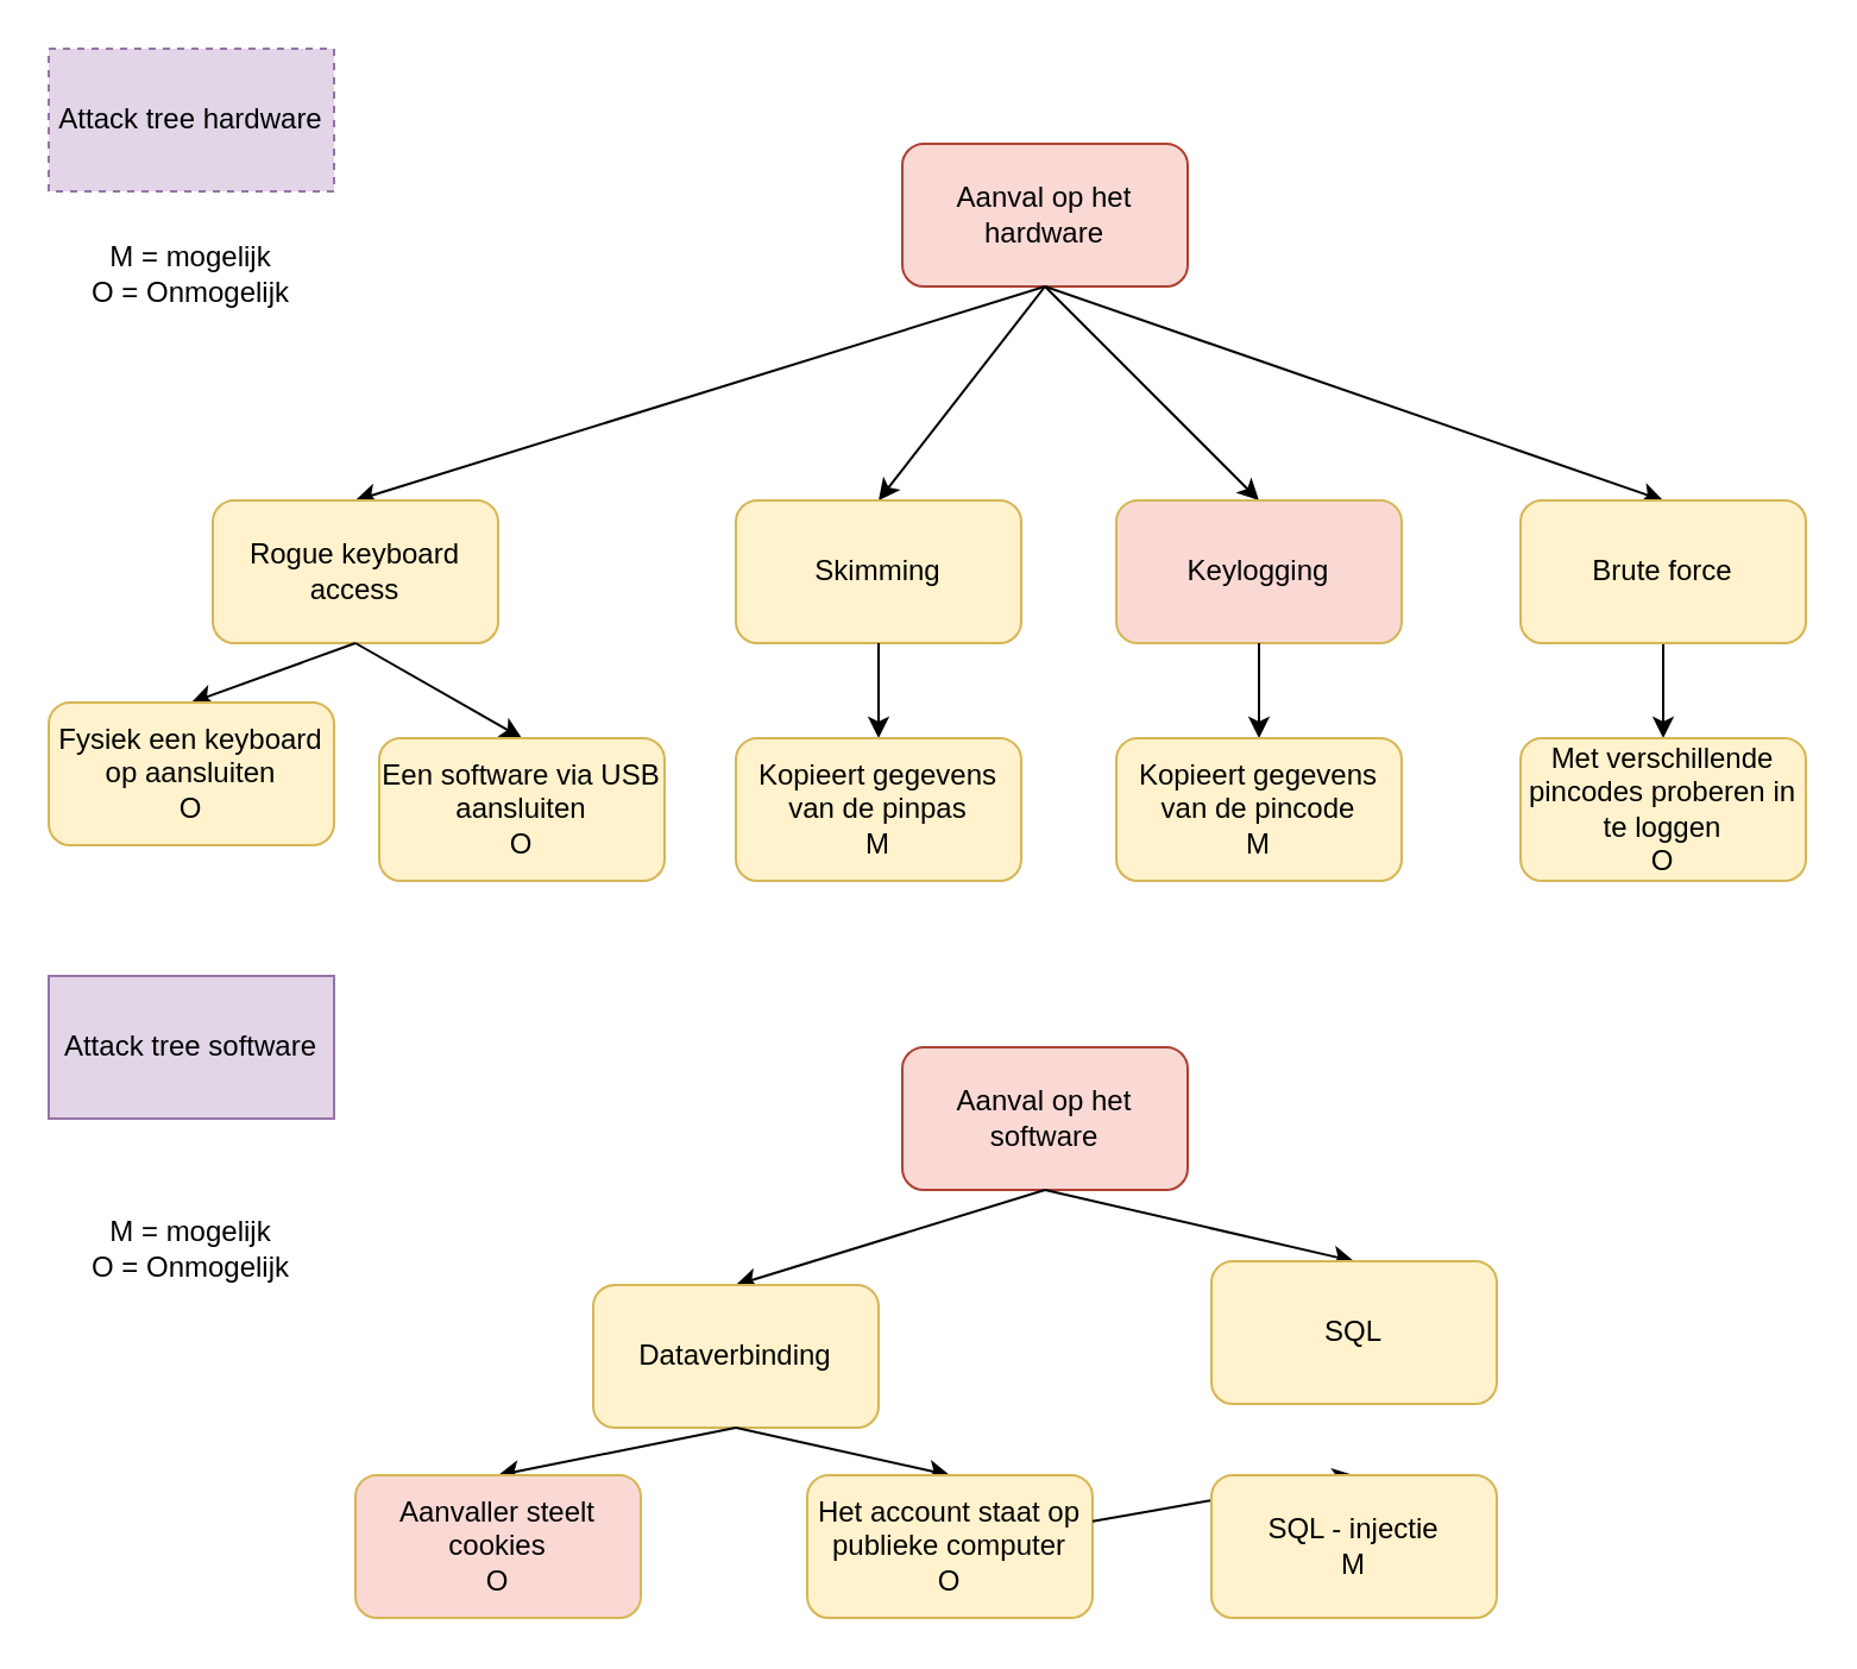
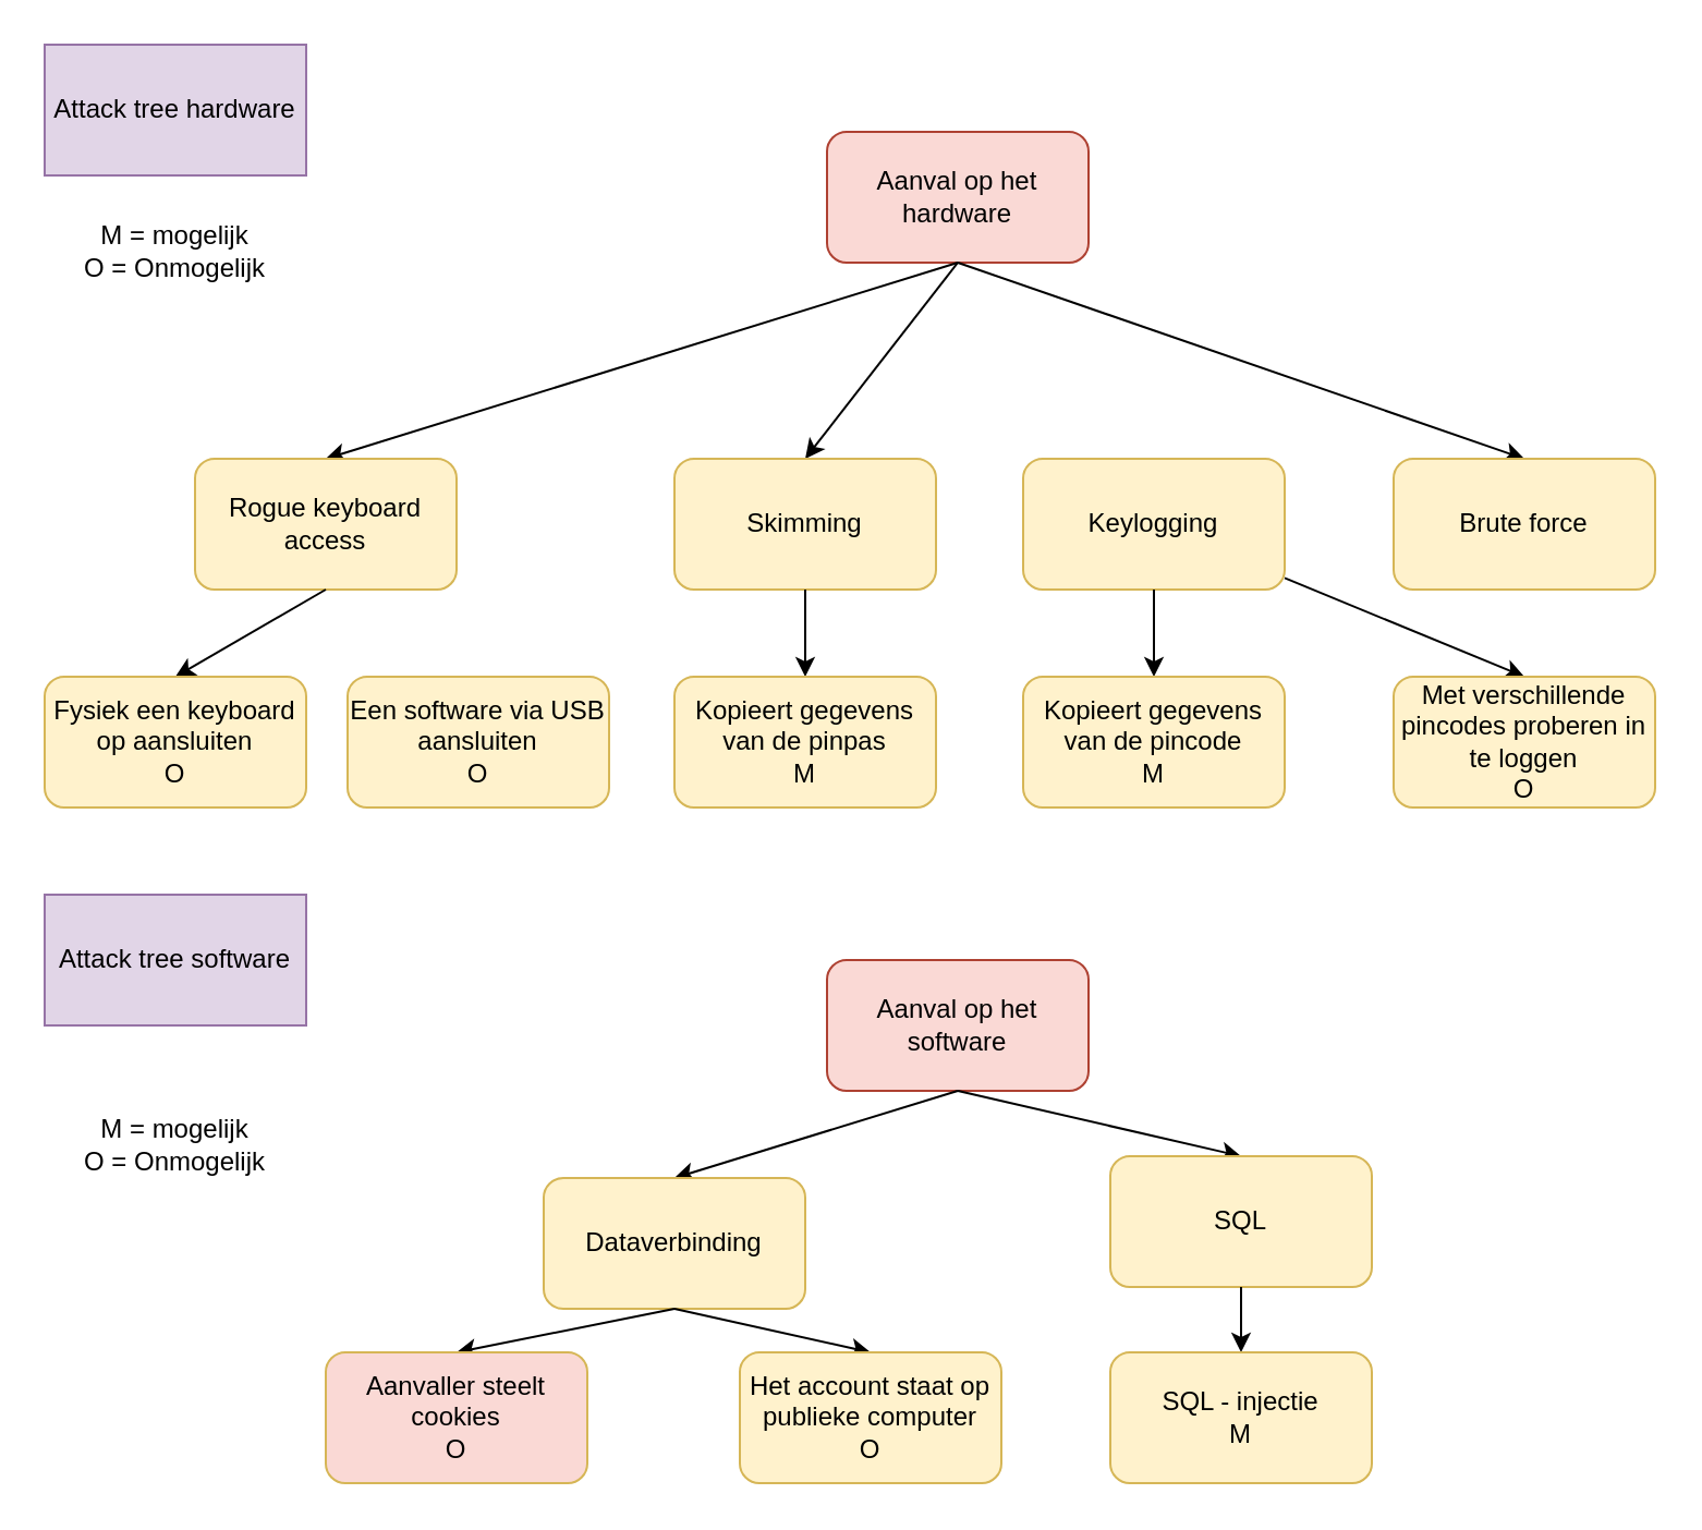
  <mxCell id="0" />
  <mxCell id="1" parent="0" />
  <mxCell id="2" value="Aanval op het hardware" style="rounded=1;whiteSpace=wrap;html=1;fillColor=#fad9d5;strokeColor=#ae4132;" parent="1" vertex="1"><mxGeometry x="379" y="60" width="120" height="60" as="geometry" /></mxCell>
  <mxCell id="3" style="edgeStyle=none;rounded=0;orthogonalLoop=1;jettySize=auto;html=1;exitX=0.5;exitY=0;exitDx=0;exitDy=0;entryX=0.5;entryY=1;entryDx=0;entryDy=0;startArrow=classic;startFill=1;endArrow=none;endFill=0;" parent="1" source="4" target="2" edge="1"><mxGeometry relative="1" as="geometry" /></mxCell>
  <mxCell id="4" value="&lt;div&gt;Rogue keyboard access&lt;/div&gt;" style="rounded=1;whiteSpace=wrap;html=1;fillColor=#fff2cc;strokeColor=#d6b656;" parent="1" vertex="1"><mxGeometry x="89" y="210" width="120" height="60" as="geometry" /></mxCell>
  <mxCell id="5" style="edgeStyle=none;rounded=0;orthogonalLoop=1;jettySize=auto;html=1;exitX=0.5;exitY=0;exitDx=0;exitDy=0;entryX=0.5;entryY=1;entryDx=0;entryDy=0;startArrow=classic;startFill=1;endArrow=none;endFill=0;" parent="1" source="6" target="2" edge="1"><mxGeometry relative="1" as="geometry" /></mxCell>
  <mxCell id="6" value="&lt;div&gt;Skimming&lt;/div&gt;" style="rounded=1;whiteSpace=wrap;html=1;fillColor=#fff2cc;strokeColor=#d6b656;" parent="1" vertex="1"><mxGeometry x="309" y="210" width="120" height="60" as="geometry" /></mxCell>
- <mxCell id="7" style="edgeStyle=none;rounded=0;orthogonalLoop=1;jettySize=auto;html=1;exitX=0.5;exitY=0;exitDx=0;exitDy=0;entryX=0.5;entryY=1;entryDx=0;entryDy=0;startArrow=classic;startFill=1;endArrow=none;endFill=0;" parent="1" source="8" target="2" edge="1"><mxGeometry relative="1" as="geometry" /></mxCell>
- <mxCell id="8" value="&lt;div&gt;Keylogging&lt;/div&gt;" style="rounded=1;whiteSpace=wrap;html=1;fillColor=#fad9d5;strokeColor=#d6b656;" parent="1" vertex="1"><mxGeometry x="469" y="210" width="120" height="60" as="geometry" /></mxCell>
- <mxCell id="9" value="Attack tree hardware" style="rounded=0;whiteSpace=wrap;html=1;fillColor=#e1d5e7;strokeColor=#9673a6;dashed=1;" parent="1" vertex="1"><mxGeometry x="20" y="20" width="120" height="60" as="geometry" /></mxCell>
+ <mxCell id="8" value="&lt;div&gt;Keylogging&lt;/div&gt;" style="rounded=1;whiteSpace=wrap;html=1;fillColor=#fff2cc;strokeColor=#d6b656;" parent="1" vertex="1"><mxGeometry x="469" y="210" width="120" height="60" as="geometry" /></mxCell>
+ <mxCell id="9" value="Attack tree hardware" style="rounded=0;whiteSpace=wrap;html=1;fillColor=#e1d5e7;strokeColor=#9673a6;" parent="1" vertex="1"><mxGeometry x="20" y="20" width="120" height="60" as="geometry" /></mxCell>
  <mxCell id="10" value="Attack tree software" style="rounded=0;whiteSpace=wrap;html=1;fillColor=#e1d5e7;strokeColor=#9673a6;" parent="1" vertex="1"><mxGeometry x="20" y="410" width="120" height="60" as="geometry" /></mxCell>
  <mxCell id="11" value="Aanval op het software" style="rounded=1;whiteSpace=wrap;html=1;fillColor=#fad9d5;strokeColor=#ae4132;" parent="1" vertex="1"><mxGeometry x="379" y="440" width="120" height="60" as="geometry" /></mxCell>
  <mxCell id="12" style="edgeStyle=none;rounded=0;orthogonalLoop=1;jettySize=auto;html=1;exitX=0.5;exitY=0;exitDx=0;exitDy=0;entryX=0.5;entryY=1;entryDx=0;entryDy=0;startArrow=classic;startFill=1;endArrow=none;endFill=0;" parent="1" source="13" target="11" edge="1"><mxGeometry relative="1" as="geometry" /></mxCell>
  <mxCell id="13" value="SQL" style="rounded=1;whiteSpace=wrap;html=1;fillColor=#fff2cc;strokeColor=#d6b656;" parent="1" vertex="1"><mxGeometry x="509" y="530" width="120" height="60" as="geometry" /></mxCell>
  <mxCell id="14" style="edgeStyle=none;rounded=0;orthogonalLoop=1;jettySize=auto;html=1;exitX=0.5;exitY=0;exitDx=0;exitDy=0;entryX=0.5;entryY=1;entryDx=0;entryDy=0;startArrow=classic;startFill=1;endArrow=none;endFill=0;" parent="1" source="15" target="6" edge="1"><mxGeometry relative="1" as="geometry" /></mxCell>
  <mxCell id="15" value="&lt;div&gt;Kopieert gegevens van de pinpas&lt;/div&gt;&lt;div&gt;M&lt;br&gt;&lt;/div&gt;" style="rounded=1;whiteSpace=wrap;html=1;fillColor=#fff2cc;strokeColor=#d6b656;" parent="1" vertex="1"><mxGeometry x="309" y="310" width="120" height="60" as="geometry" /></mxCell>
  <mxCell id="16" style="edgeStyle=none;rounded=0;orthogonalLoop=1;jettySize=auto;html=1;exitX=0.5;exitY=0;exitDx=0;exitDy=0;entryX=0.5;entryY=1;entryDx=0;entryDy=0;startArrow=classic;startFill=1;endArrow=none;endFill=0;" parent="1" source="17" target="8" edge="1"><mxGeometry relative="1" as="geometry" /></mxCell>
  <mxCell id="17" value="&lt;div&gt;Kopieert gegevens van de pincode&lt;/div&gt;M" style="rounded=1;whiteSpace=wrap;html=1;fillColor=#fff2cc;strokeColor=#d6b656;" parent="1" vertex="1"><mxGeometry x="469" y="310" width="120" height="60" as="geometry" /></mxCell>
- <mxCell id="18" style="edgeStyle=none;rounded=0;orthogonalLoop=1;jettySize=auto;html=1;exitX=0.5;exitY=0;exitDx=0;exitDy=0;entryX=0.5;entryY=1;entryDx=0;entryDy=0;startArrow=classic;startFill=1;endArrow=none;endFill=0;" parent="1" source="19" target="22" edge="1"><mxGeometry relative="1" as="geometry" /></mxCell>
+ <mxCell id="18" style="edgeStyle=none;rounded=0;orthogonalLoop=1;jettySize=auto;html=1;exitX=0.5;exitY=0;exitDx=0;exitDy=0;startArrow=classic;startFill=1;endArrow=none;endFill=0;" parent="1" source="19" target="8" edge="1"><mxGeometry relative="1" as="geometry" /></mxCell>
  <mxCell id="19" value="&lt;div&gt;Met verschillende pincodes proberen in te loggen&lt;/div&gt;O" style="rounded=1;whiteSpace=wrap;html=1;fillColor=#fff2cc;strokeColor=#d6b656;" parent="1" vertex="1"><mxGeometry x="639" y="310" width="120" height="60" as="geometry" /></mxCell>
  <mxCell id="20" value="&lt;div&gt;M = mogelijk &lt;br&gt;&lt;/div&gt;&lt;div&gt;O = Onmogelijk&lt;br&gt;&lt;/div&gt;" style="text;html=1;strokeColor=none;fillColor=none;align=center;verticalAlign=middle;whiteSpace=wrap;rounded=0;" parent="1" vertex="1"><mxGeometry x="35" y="90" width="90" height="50" as="geometry" /></mxCell>
  <mxCell id="21" style="edgeStyle=none;rounded=0;orthogonalLoop=1;jettySize=auto;html=1;exitX=0.5;exitY=0;exitDx=0;exitDy=0;entryX=0.5;entryY=1;entryDx=0;entryDy=0;startArrow=classic;startFill=1;endArrow=none;endFill=0;" parent="1" source="22" target="2" edge="1"><mxGeometry relative="1" as="geometry" /></mxCell>
  <mxCell id="22" value="&lt;div&gt;Brute force&lt;/div&gt;" style="rounded=1;whiteSpace=wrap;html=1;fillColor=#fff2cc;strokeColor=#d6b656;" parent="1" vertex="1"><mxGeometry x="639" y="210" width="120" height="60" as="geometry" /></mxCell>
  <mxCell id="23" style="edgeStyle=none;rounded=0;orthogonalLoop=1;jettySize=auto;html=1;exitX=0.5;exitY=0;exitDx=0;exitDy=0;entryX=0.5;entryY=1;entryDx=0;entryDy=0;startArrow=classic;startFill=1;endArrow=none;endFill=0;" parent="1" source="24" target="4" edge="1"><mxGeometry relative="1" as="geometry" /></mxCell>
- <mxCell id="24" value="&lt;div&gt;Fysiek een keyboard op aansluiten&lt;/div&gt;&lt;div&gt;O&lt;br&gt;&lt;/div&gt;" style="rounded=1;whiteSpace=wrap;html=1;fillColor=#fff2cc;strokeColor=#d6b656;" parent="1" vertex="1"><mxGeometry x="20" y="295" width="120" height="60" as="geometry" /></mxCell>
- <mxCell id="25" style="edgeStyle=none;rounded=0;orthogonalLoop=1;jettySize=auto;html=1;exitX=0.5;exitY=0;exitDx=0;exitDy=0;entryX=0.5;entryY=1;entryDx=0;entryDy=0;startArrow=classic;startFill=1;endArrow=none;endFill=0;" parent="1" source="26" target="4" edge="1"><mxGeometry relative="1" as="geometry" /></mxCell>
+ <mxCell id="24" value="&lt;div&gt;Fysiek een keyboard op aansluiten&lt;/div&gt;&lt;div&gt;O&lt;br&gt;&lt;/div&gt;" style="rounded=1;whiteSpace=wrap;html=1;fillColor=#fff2cc;strokeColor=#d6b656;" parent="1" vertex="1"><mxGeometry x="20" y="310" width="120" height="60" as="geometry" /></mxCell>
  <mxCell id="26" value="&lt;div&gt;Een software via USB aansluiten&lt;/div&gt;&lt;div&gt;O&lt;br&gt;&lt;/div&gt;" style="rounded=1;whiteSpace=wrap;html=1;fillColor=#fff2cc;strokeColor=#d6b656;" parent="1" vertex="1"><mxGeometry x="159" y="310" width="120" height="60" as="geometry" /></mxCell>
  <mxCell id="27" style="edgeStyle=none;rounded=0;orthogonalLoop=1;jettySize=auto;html=1;exitX=0.5;exitY=0;exitDx=0;exitDy=0;entryX=0.5;entryY=1;entryDx=0;entryDy=0;startArrow=classic;startFill=1;endArrow=none;endFill=0;" parent="1" source="28" target="11" edge="1"><mxGeometry relative="1" as="geometry" /></mxCell>
  <mxCell id="28" value="Dataverbinding" style="rounded=1;whiteSpace=wrap;html=1;fillColor=#fff2cc;strokeColor=#d6b656;" parent="1" vertex="1"><mxGeometry x="249" y="540" width="120" height="60" as="geometry" /></mxCell>
  <mxCell id="29" style="edgeStyle=none;rounded=0;orthogonalLoop=1;jettySize=auto;html=1;exitX=0.5;exitY=0;exitDx=0;exitDy=0;entryX=0.5;entryY=1;entryDx=0;entryDy=0;startArrow=classic;startFill=1;endArrow=none;endFill=0;" parent="1" source="30" target="28" edge="1"><mxGeometry relative="1" as="geometry" /></mxCell>
  <mxCell id="30" value="&lt;div&gt;Aanvaller steelt cookies&lt;/div&gt;&lt;div&gt;O&lt;br&gt;&lt;/div&gt;" style="rounded=1;whiteSpace=wrap;html=1;fillColor=#fad9d5;strokeColor=#d6b656;" parent="1" vertex="1"><mxGeometry x="149" y="620" width="120" height="60" as="geometry" /></mxCell>
  <mxCell id="31" style="edgeStyle=none;rounded=0;orthogonalLoop=1;jettySize=auto;html=1;exitX=0.5;exitY=0;exitDx=0;exitDy=0;entryX=0.5;entryY=1;entryDx=0;entryDy=0;startArrow=classic;startFill=1;endArrow=none;endFill=0;" parent="1" source="32" target="28" edge="1"><mxGeometry relative="1" as="geometry" /></mxCell>
  <mxCell id="32" value="&lt;div&gt;Het account staat op publieke computer&lt;/div&gt;&lt;div&gt;O&lt;br&gt;&lt;/div&gt;" style="rounded=1;whiteSpace=wrap;html=1;fillColor=#fff2cc;strokeColor=#d6b656;" parent="1" vertex="1"><mxGeometry x="339" y="620" width="120" height="60" as="geometry" /></mxCell>
- <mxCell id="33" style="edgeStyle=none;rounded=0;orthogonalLoop=1;jettySize=auto;html=1;exitX=0.5;exitY=0;exitDx=0;exitDy=0;startArrow=classic;startFill=1;endArrow=none;endFill=0;" parent="1" source="34" target="32" edge="1"><mxGeometry relative="1" as="geometry" /></mxCell>
+ <mxCell id="33" style="edgeStyle=none;rounded=0;orthogonalLoop=1;jettySize=auto;html=1;exitX=0.5;exitY=0;exitDx=0;exitDy=0;entryX=0.5;entryY=1;entryDx=0;entryDy=0;startArrow=classic;startFill=1;endArrow=none;endFill=0;" parent="1" source="34" target="13" edge="1"><mxGeometry relative="1" as="geometry" /></mxCell>
  <mxCell id="34" value="&lt;div&gt;SQL - injectie&lt;/div&gt;M" style="rounded=1;whiteSpace=wrap;html=1;fillColor=#fff2cc;strokeColor=#d6b656;" parent="1" vertex="1"><mxGeometry x="509" y="620" width="120" height="60" as="geometry" /></mxCell>
  <mxCell id="35" value="&lt;div&gt;M = mogelijk &lt;br&gt;&lt;/div&gt;&lt;div&gt;O = Onmogelijk&lt;br&gt;&lt;/div&gt;" style="text;html=1;strokeColor=none;fillColor=none;align=center;verticalAlign=middle;whiteSpace=wrap;rounded=0;" parent="1" vertex="1"><mxGeometry x="35" y="500" width="90" height="50" as="geometry" /></mxCell>
